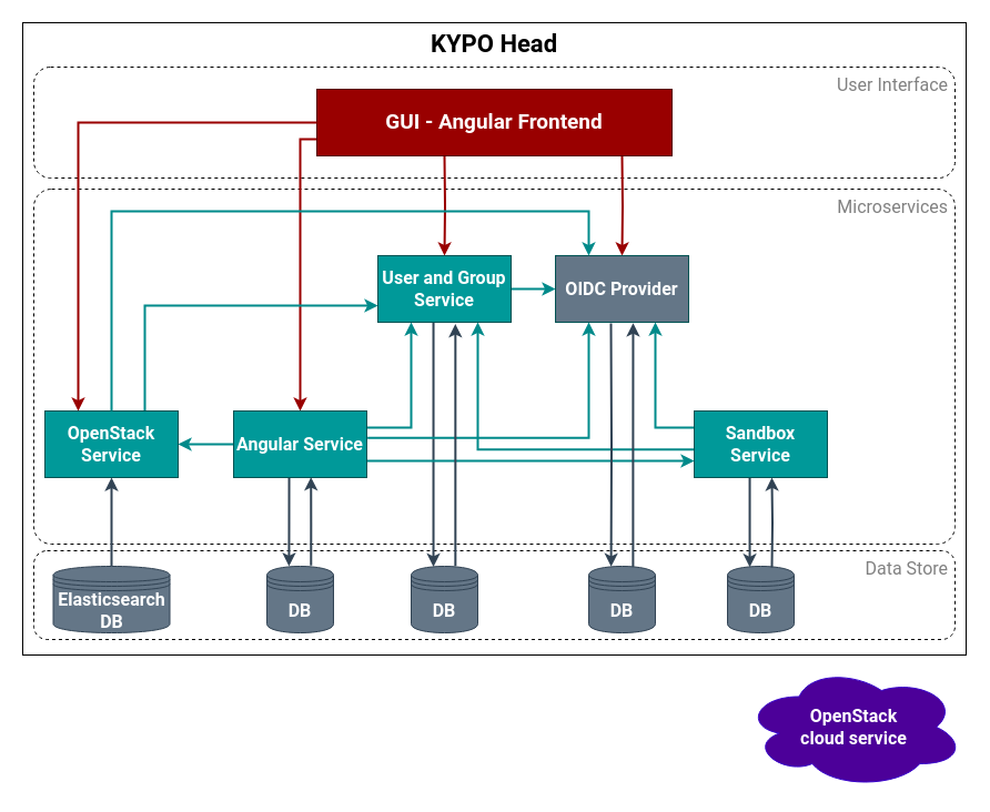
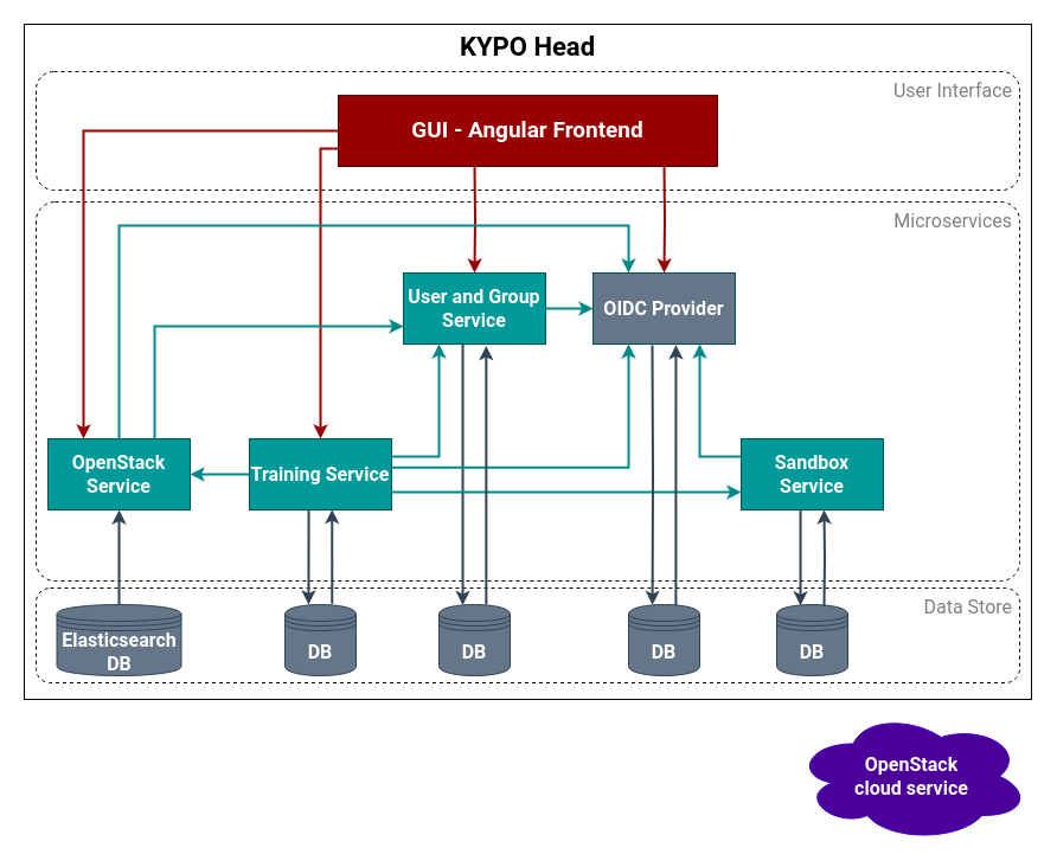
  <mxCell id="0" />
  <mxCell id="1" parent="0" />
  <mxCell id="2" value="&lt;div style=&quot;font-size: 22px&quot; align=&quot;center&quot;&gt;&lt;font data-font-src=&quot;https://fonts.googleapis.com/css?family=Roboto&quot; style=&quot;font-size: 22px&quot; face=&quot;Roboto&quot;&gt;&lt;b&gt;&lt;font style=&quot;font-size: 22px&quot;&gt;KYPO Head&lt;/font&gt;&lt;/b&gt;&lt;/font&gt;&lt;/div&gt;" style="rounded=0;whiteSpace=wrap;html=1;fontSize=14;verticalAlign=top;align=center;" parent="1" vertex="1"><mxGeometry width="850" height="570" as="geometry" x="20" y="20" /></mxCell>
  <mxCell id="3" value="&lt;font data-font-src=&quot;https://fonts.googleapis.com/css?family=Roboto&quot; style=&quot;font-size: 16px&quot; face=&quot;Roboto&quot;&gt;Data Store&amp;nbsp; &lt;/font&gt;" style="rounded=1;whiteSpace=wrap;html=1;dashed=1;fontSize=14;align=right;verticalAlign=top;fontColor=#808080;arcSize=15;" parent="1" vertex="1"><mxGeometry x="30" y="496" width="830" height="80" as="geometry" /></mxCell>
  <mxCell id="4" value="&lt;font data-font-src=&quot;https://fonts.googleapis.com/css?family=Roboto&quot; style=&quot;font-size: 16px&quot; face=&quot;Roboto&quot;&gt;Microservices&amp;nbsp; &lt;br&gt;&lt;/font&gt;" style="rounded=1;whiteSpace=wrap;html=1;fontSize=14;align=right;dashed=1;verticalAlign=top;fontColor=#808080;perimeterSpacing=0;arcSize=5;" parent="1" vertex="1"><mxGeometry x="30" y="170" width="830" height="320" as="geometry" /></mxCell>
  <mxCell id="5" value="&lt;font data-font-src=&quot;https://fonts.googleapis.com/css?family=Roboto&quot; style=&quot;font-size: 16px&quot; face=&quot;Roboto&quot;&gt;&lt;font style=&quot;font-size: 16px&quot;&gt;User Interface&amp;nbsp; &lt;br&gt;&lt;/font&gt;&lt;/font&gt;" style="rounded=1;whiteSpace=wrap;html=1;dashed=1;fontSize=14;align=right;verticalAlign=top;fontColor=#808080;" parent="1" vertex="1"><mxGeometry x="30" y="60" width="830" height="100" as="geometry" /></mxCell>
  <mxCell id="6" style="rounded=0;orthogonalLoop=1;jettySize=auto;html=1;entryX=0.5;entryY=0;entryDx=0;entryDy=0;strokeWidth=2;edgeStyle=orthogonalEdgeStyle;strokeColor=#990000;" parent="1" target="23" edge="1"><mxGeometry relative="1" as="geometry"><mxPoint x="560" y="140" as="sourcePoint" /><Array as="points" /></mxGeometry></mxCell>
  <mxCell id="7" style="rounded=0;orthogonalLoop=1;jettySize=auto;html=1;exitX=0;exitY=0.75;exitDx=0;exitDy=0;strokeWidth=2;entryX=0.5;entryY=0;entryDx=0;entryDy=0;edgeStyle=orthogonalEdgeStyle;strokeColor=#990000;" parent="1" source="9" target="21" edge="1"><mxGeometry relative="1" as="geometry"><mxPoint x="290" y="240" as="targetPoint" /><Array as="points"><mxPoint x="270" y="125" /></Array></mxGeometry></mxCell>
  <mxCell id="8" style="rounded=0;orthogonalLoop=1;jettySize=auto;html=1;entryX=0.5;entryY=0;entryDx=0;entryDy=0;strokeWidth=2;edgeStyle=orthogonalEdgeStyle;strokeColor=#990000;" parent="1" target="36" edge="1"><mxGeometry relative="1" as="geometry"><mxPoint x="400" y="140" as="sourcePoint" /><Array as="points" /></mxGeometry></mxCell>
  <mxCell id="9" value="&lt;font style=&quot;font-size: 19px&quot; data-font-src=&quot;https://fonts.googleapis.com/css?family=Roboto&quot; face=&quot;Roboto&quot;&gt;GUI - Angular Frontend&lt;/font&gt;" style="rounded=0;whiteSpace=wrap;html=1;fontColor=#ffffff;fontStyle=1;fontSize=14;fillColor=#990000;strokeColor=#570000;" parent="1" vertex="1"><mxGeometry x="285" y="80" width="320" height="60" as="geometry" /></mxCell>
  <mxCell id="10" style="edgeStyle=orthogonalEdgeStyle;rounded=0;orthogonalLoop=1;jettySize=auto;html=1;fillColor=#f8cecc;strokeWidth=2;entryX=0.334;entryY=0.014;entryDx=0;entryDy=0;entryPerimeter=0;exitX=0.417;exitY=0.995;exitDx=0;exitDy=0;exitPerimeter=0;strokeColor=#314354;" parent="1" source="13" target="27" edge="1"><mxGeometry relative="1" as="geometry"><mxPoint x="675" y="433" as="sourcePoint" /><mxPoint x="700" y="499" as="targetPoint" /></mxGeometry></mxCell>
  <mxCell id="11" style="rounded=0;orthogonalLoop=1;jettySize=auto;html=1;entryX=0.75;entryY=1;entryDx=0;entryDy=0;fillColor=#f8cecc;strokeWidth=2;edgeStyle=orthogonalEdgeStyle;exitX=0;exitY=0.25;exitDx=0;exitDy=0;strokeColor=#008A8A;" parent="1" source="13" target="23" edge="1"><mxGeometry relative="1" as="geometry"><mxPoint x="650" y="330" as="sourcePoint" /></mxGeometry></mxCell>
- <mxCell id="12" style="rounded=0;orthogonalLoop=1;jettySize=auto;html=1;exitX=0;exitY=0.578;exitDx=0;exitDy=0;entryX=0.75;entryY=1;entryDx=0;entryDy=0;fillColor=#f8cecc;strokeWidth=2;edgeStyle=orthogonalEdgeStyle;strokeColor=#008A8A;exitPerimeter=0;" parent="1" source="13" target="36" edge="1"><mxGeometry relative="1" as="geometry" /></mxCell>
  <mxCell id="13" value="&lt;div style=&quot;font-size: 16px&quot;&gt;&lt;font data-font-src=&quot;https://fonts.googleapis.com/css?family=Roboto&quot; style=&quot;font-size: 16px&quot; face=&quot;Roboto&quot;&gt;Sandbox Service &lt;br&gt;&lt;/font&gt;&lt;/div&gt;" style="rounded=0;whiteSpace=wrap;html=1;fontColor=#ffffff;fillColor=#009999;strokeColor=#005252;fontStyle=1;fontSize=14;" parent="1" vertex="1"><mxGeometry x="625" y="370" width="120" height="60" as="geometry" /></mxCell>
  <mxCell id="14" style="edgeStyle=orthogonalEdgeStyle;rounded=0;orthogonalLoop=1;jettySize=auto;html=1;exitX=0.417;exitY=1.008;exitDx=0;exitDy=0;fillColor=#dae8fc;strokeWidth=2;entryX=0.334;entryY=0.008;entryDx=0;entryDy=0;entryPerimeter=0;exitPerimeter=0;strokeColor=#314354;" parent="1" source="36" target="29" edge="1"><mxGeometry relative="1" as="geometry" /></mxCell>
  <mxCell id="15" style="rounded=0;orthogonalLoop=1;jettySize=auto;html=1;entryX=0;entryY=0.5;entryDx=0;entryDy=0;fillColor=#dae8fc;strokeWidth=2;edgeStyle=orthogonalEdgeStyle;exitX=1;exitY=0.5;exitDx=0;exitDy=0;strokeColor=#008A8A;" parent="1" source="36" target="23" edge="1"><mxGeometry relative="1" as="geometry" /></mxCell>
  <mxCell id="16" style="edgeStyle=orthogonalEdgeStyle;rounded=0;orthogonalLoop=1;jettySize=auto;html=1;exitX=0.417;exitY=1.001;exitDx=0;exitDy=0;fillColor=#d5e8d4;strokeWidth=2;entryX=0.332;entryY=0;entryDx=0;entryDy=0;entryPerimeter=0;exitPerimeter=0;strokeColor=#314354;" parent="1" source="21" target="28" edge="1"><mxGeometry relative="1" as="geometry" /></mxCell>
  <mxCell id="17" style="rounded=0;orthogonalLoop=1;jettySize=auto;html=1;exitX=1.005;exitY=0.403;exitDx=0;exitDy=0;entryX=0.25;entryY=1;entryDx=0;entryDy=0;fillColor=#d5e8d4;strokeWidth=2;edgeStyle=orthogonalEdgeStyle;strokeColor=#008A8A;exitPerimeter=0;" parent="1" source="21" target="23" edge="1"><mxGeometry relative="1" as="geometry" /></mxCell>
  <mxCell id="18" style="edgeStyle=orthogonalEdgeStyle;rounded=0;orthogonalLoop=1;jettySize=auto;html=1;exitX=1;exitY=0.25;exitDx=0;exitDy=0;entryX=0.25;entryY=1;entryDx=0;entryDy=0;fillColor=#d5e8d4;strokeWidth=2;strokeColor=#008A8A;" parent="1" source="21" target="36" edge="1"><mxGeometry relative="1" as="geometry"><mxPoint x="330" y="400" as="targetPoint" /></mxGeometry></mxCell>
  <mxCell id="19" style="edgeStyle=orthogonalEdgeStyle;rounded=0;orthogonalLoop=1;jettySize=auto;html=1;exitX=1;exitY=0.25;exitDx=0;exitDy=0;entryX=0;entryY=0.75;entryDx=0;entryDy=0;strokeWidth=2;strokeColor=#008A8A;" parent="1" source="21" target="13" edge="1"><mxGeometry relative="1" as="geometry"><Array as="points"><mxPoint x="300" y="415" /></Array></mxGeometry></mxCell>
  <mxCell id="20" style="edgeStyle=orthogonalEdgeStyle;rounded=0;orthogonalLoop=1;jettySize=auto;html=1;exitX=0;exitY=0.5;exitDx=0;exitDy=0;entryX=1;entryY=0.5;entryDx=0;entryDy=0;strokeColor=#008A8A;strokeWidth=2;" parent="1" source="21" target="26" edge="1"><mxGeometry relative="1" as="geometry" /></mxCell>
- <mxCell id="21" value="&lt;font data-font-src=&quot;https://fonts.googleapis.com/css?family=Roboto&quot; style=&quot;font-size: 16px&quot; face=&quot;Roboto&quot;&gt;Angular Service&lt;/font&gt;" style="rounded=0;whiteSpace=wrap;html=1;fontColor=#ffffff;fillColor=#009999;strokeColor=#005252;fontStyle=1;fontSize=14;" parent="1" vertex="1"><mxGeometry x="210" y="370" width="120" height="60" as="geometry" /></mxCell>
+ <mxCell id="21" value="&lt;font data-font-src=&quot;https://fonts.googleapis.com/css?family=Roboto&quot; style=&quot;font-size: 16px&quot; face=&quot;Roboto&quot;&gt;Training Service&lt;/font&gt;" style="rounded=0;whiteSpace=wrap;html=1;fontColor=#ffffff;fillColor=#009999;strokeColor=#005252;fontStyle=1;fontSize=14;" parent="1" vertex="1"><mxGeometry x="210" y="370" width="120" height="60" as="geometry" /></mxCell>
  <mxCell id="22" style="edgeStyle=orthogonalEdgeStyle;rounded=0;orthogonalLoop=1;jettySize=auto;html=1;fillColor=#fff2cc;strokeWidth=2;entryX=0.335;entryY=0.006;entryDx=0;entryDy=0;entryPerimeter=0;strokeColor=#314354;" parent="1" target="31" edge="1"><mxGeometry relative="1" as="geometry"><mxPoint x="550" y="291" as="sourcePoint" /></mxGeometry></mxCell>
  <mxCell id="23" value="&lt;font style=&quot;font-size: 16px&quot;&gt;&lt;b&gt;&lt;font data-font-src=&quot;https://fonts.googleapis.com/css?family=Roboto&quot; style=&quot;font-size: 16px&quot; face=&quot;Roboto&quot;&gt;OIDC Provider&lt;/font&gt;&lt;/b&gt;&lt;/font&gt;" style="rounded=0;whiteSpace=wrap;html=1;fontColor=#ffffff;fillColor=#647687;strokeColor=#005252;fontStyle=1;fontSize=14;" parent="1" vertex="1"><mxGeometry x="500" y="230" width="120" height="60" as="geometry" /></mxCell>
  <mxCell id="24" value="&lt;font data-font-src=&quot;https://fonts.googleapis.com/css?family=Roboto&quot; style=&quot;font-size: 16px&quot; face=&quot;Roboto&quot;&gt;OpenStack &lt;br&gt;cloud service&lt;/font&gt;" style="ellipse;shape=cloud;whiteSpace=wrap;html=1;strokeColor=#3700CC;fontColor=#ffffff;fillColor=#4C0099;fontStyle=1;fontSize=14;" parent="1" vertex="1"><mxGeometry x="670" y="600" width="198" height="110" as="geometry" /></mxCell>
  <mxCell id="25" style="rounded=0;orthogonalLoop=1;jettySize=auto;html=1;exitX=0.75;exitY=0;exitDx=0;exitDy=0;entryX=0;entryY=0.75;entryDx=0;entryDy=0;fillColor=#e1d5e7;strokeWidth=2;edgeStyle=orthogonalEdgeStyle;strokeColor=#008A8A;" parent="1" source="26" target="36" edge="1"><mxGeometry relative="1" as="geometry"><Array as="points"><mxPoint x="130" y="275" /></Array></mxGeometry></mxCell>
  <mxCell id="26" value="&lt;font data-font-src=&quot;https://fonts.googleapis.com/css?family=Roboto&quot; style=&quot;font-size: 16px&quot; face=&quot;Roboto&quot;&gt;OpenStack Service&lt;/font&gt;" style="rounded=0;whiteSpace=wrap;html=1;fontColor=#ffffff;fillColor=#009999;strokeColor=#005252;fontStyle=1;fontSize=14;" parent="1" vertex="1"><mxGeometry x="40" y="370" width="120" height="60" as="geometry" /></mxCell>
  <mxCell id="27" value="&lt;font data-font-src=&quot;https://fonts.googleapis.com/css?family=Roboto&quot; style=&quot;font-size: 16px&quot; face=&quot;Roboto&quot;&gt;DB&lt;/font&gt;" style="shape=datastore;whiteSpace=wrap;html=1;fillColor=#647687;strokeColor=#314354;fontColor=#ffffff;fontStyle=1;fontSize=14;" parent="1" vertex="1"><mxGeometry x="655" y="510" width="60" height="60" as="geometry" /></mxCell>
  <mxCell id="28" value="&lt;font data-font-src=&quot;https://fonts.googleapis.com/css?family=Roboto&quot; style=&quot;font-size: 16px&quot; face=&quot;Roboto&quot;&gt;DB&lt;/font&gt;" style="shape=datastore;whiteSpace=wrap;html=1;fillColor=#647687;strokeColor=#314354;fontColor=#ffffff;fontStyle=1;fontSize=14;" parent="1" vertex="1"><mxGeometry x="240" y="510" width="60" height="60" as="geometry" /></mxCell>
  <mxCell id="29" value="&lt;font data-font-src=&quot;https://fonts.googleapis.com/css?family=Roboto&quot; style=&quot;font-size: 16px&quot; face=&quot;Roboto&quot;&gt;DB&lt;/font&gt;" style="shape=datastore;whiteSpace=wrap;html=1;fillColor=#647687;strokeColor=#314354;fontColor=#ffffff;fontStyle=1;fontSize=14;" parent="1" vertex="1"><mxGeometry x="370" y="510" width="60" height="60" as="geometry" /></mxCell>
  <mxCell id="30" style="edgeStyle=orthogonalEdgeStyle;rounded=0;orthogonalLoop=1;jettySize=auto;html=1;exitX=0.665;exitY=0.013;exitDx=0;exitDy=0;exitPerimeter=0;entryX=0.583;entryY=1.013;entryDx=0;entryDy=0;entryPerimeter=0;strokeWidth=2;fillColor=#fff2cc;strokeColor=#314354;" parent="1" source="31" target="23" edge="1"><mxGeometry relative="1" as="geometry" /></mxCell>
  <mxCell id="31" value="&lt;font data-font-src=&quot;https://fonts.googleapis.com/css?family=Roboto&quot; style=&quot;font-size: 16px&quot; face=&quot;Roboto&quot;&gt;DB&lt;/font&gt;" style="shape=datastore;whiteSpace=wrap;html=1;fillColor=#647687;strokeColor=#314354;fontColor=#ffffff;fontStyle=1;fontSize=14;" parent="1" vertex="1"><mxGeometry x="530" y="510" width="60" height="60" as="geometry" /></mxCell>
  <mxCell id="32" style="edgeStyle=orthogonalEdgeStyle;rounded=0;orthogonalLoop=1;jettySize=auto;html=1;entryX=0.583;entryY=0.998;entryDx=0;entryDy=0;fillColor=#f8cecc;strokeWidth=2;entryPerimeter=0;strokeColor=#314354;" parent="1" target="13" edge="1"><mxGeometry relative="1" as="geometry"><mxPoint x="695" y="511" as="sourcePoint" /><mxPoint x="709.98" y="270.72" as="targetPoint" /></mxGeometry></mxCell>
  <mxCell id="33" style="edgeStyle=orthogonalEdgeStyle;rounded=0;orthogonalLoop=1;jettySize=auto;html=1;fillColor=#dae8fc;strokeWidth=2;exitX=0.664;exitY=-0.004;exitDx=0;exitDy=0;exitPerimeter=0;entryX=0.582;entryY=1.027;entryDx=0;entryDy=0;entryPerimeter=0;strokeColor=#314354;" parent="1" source="29" target="36" edge="1"><mxGeometry relative="1" as="geometry"><mxPoint x="410" y="240" as="sourcePoint" /><mxPoint x="340" y="240" as="targetPoint" /></mxGeometry></mxCell>
  <mxCell id="34" style="edgeStyle=orthogonalEdgeStyle;rounded=0;orthogonalLoop=1;jettySize=auto;html=1;exitX=0.663;exitY=-0.011;exitDx=0;exitDy=0;fillColor=#d5e8d4;strokeWidth=2;exitPerimeter=0;entryX=0.581;entryY=0.994;entryDx=0;entryDy=0;entryPerimeter=0;strokeColor=#314354;" parent="1" source="28" target="21" edge="1"><mxGeometry relative="1" as="geometry"><mxPoint x="260" y="230" as="sourcePoint" /><mxPoint x="320" y="260" as="targetPoint" /></mxGeometry></mxCell>
  <mxCell id="35" style="rounded=0;orthogonalLoop=1;jettySize=auto;html=1;entryX=0.25;entryY=0;entryDx=0;entryDy=0;strokeWidth=2;edgeStyle=orthogonalEdgeStyle;exitX=0;exitY=0.5;exitDx=0;exitDy=0;strokeColor=#990000;" parent="1" source="9" target="26" edge="1"><mxGeometry relative="1" as="geometry"><Array as="points"><mxPoint x="70" y="110" /></Array></mxGeometry></mxCell>
  <mxCell id="36" value="&lt;div style=&quot;font-size: 16px&quot;&gt;&lt;font style=&quot;font-size: 16px&quot;&gt;&lt;b&gt;&lt;font data-font-src=&quot;https://fonts.googleapis.com/css?family=Roboto&quot; style=&quot;font-size: 16px&quot; face=&quot;Roboto&quot;&gt;User and Group Service&lt;/font&gt;&lt;/b&gt;&lt;/font&gt;&lt;/div&gt;" style="rounded=0;whiteSpace=wrap;html=1;fontColor=#ffffff;fillColor=#009999;strokeColor=#005252;fontStyle=1;fontSize=14;" parent="1" vertex="1"><mxGeometry x="340" y="230" width="120" height="60" as="geometry" /></mxCell>
  <mxCell id="37" style="rounded=0;orthogonalLoop=1;jettySize=auto;html=1;entryX=0.25;entryY=0;entryDx=0;entryDy=0;fillColor=#e1d5e7;strokeWidth=2;exitX=0.5;exitY=0;exitDx=0;exitDy=0;edgeStyle=orthogonalEdgeStyle;strokeColor=#008A8A;" parent="1" source="26" target="23" edge="1"><mxGeometry relative="1" as="geometry"><mxPoint x="100" y="370" as="sourcePoint" /><Array as="points"><mxPoint x="100" y="190" /><mxPoint x="530" y="190" /></Array><mxPoint x="480" y="245" as="targetPoint" /></mxGeometry></mxCell>
  <mxCell id="38" style="edgeStyle=orthogonalEdgeStyle;rounded=0;orthogonalLoop=1;jettySize=auto;html=1;exitX=0.5;exitY=0;exitDx=0;exitDy=0;entryX=0.5;entryY=1;entryDx=0;entryDy=0;strokeWidth=2;fontColor=#333333;strokeColor=#314354;" parent="1" source="39" target="26" edge="1"><mxGeometry relative="1" as="geometry" /></mxCell>
  <mxCell id="39" value="&lt;font style=&quot;font-size: 16px&quot; data-font-src=&quot;https://fonts.googleapis.com/css?family=Roboto&quot; face=&quot;Roboto&quot;&gt;Elasticsearch DB&lt;/font&gt;" style="shape=datastore;whiteSpace=wrap;html=1;fillColor=#647687;strokeColor=#314354;fontColor=#ffffff;fontStyle=1;fontSize=14;" parent="1" vertex="1"><mxGeometry x="47.5" y="510" width="105" height="60" as="geometry" /></mxCell>
